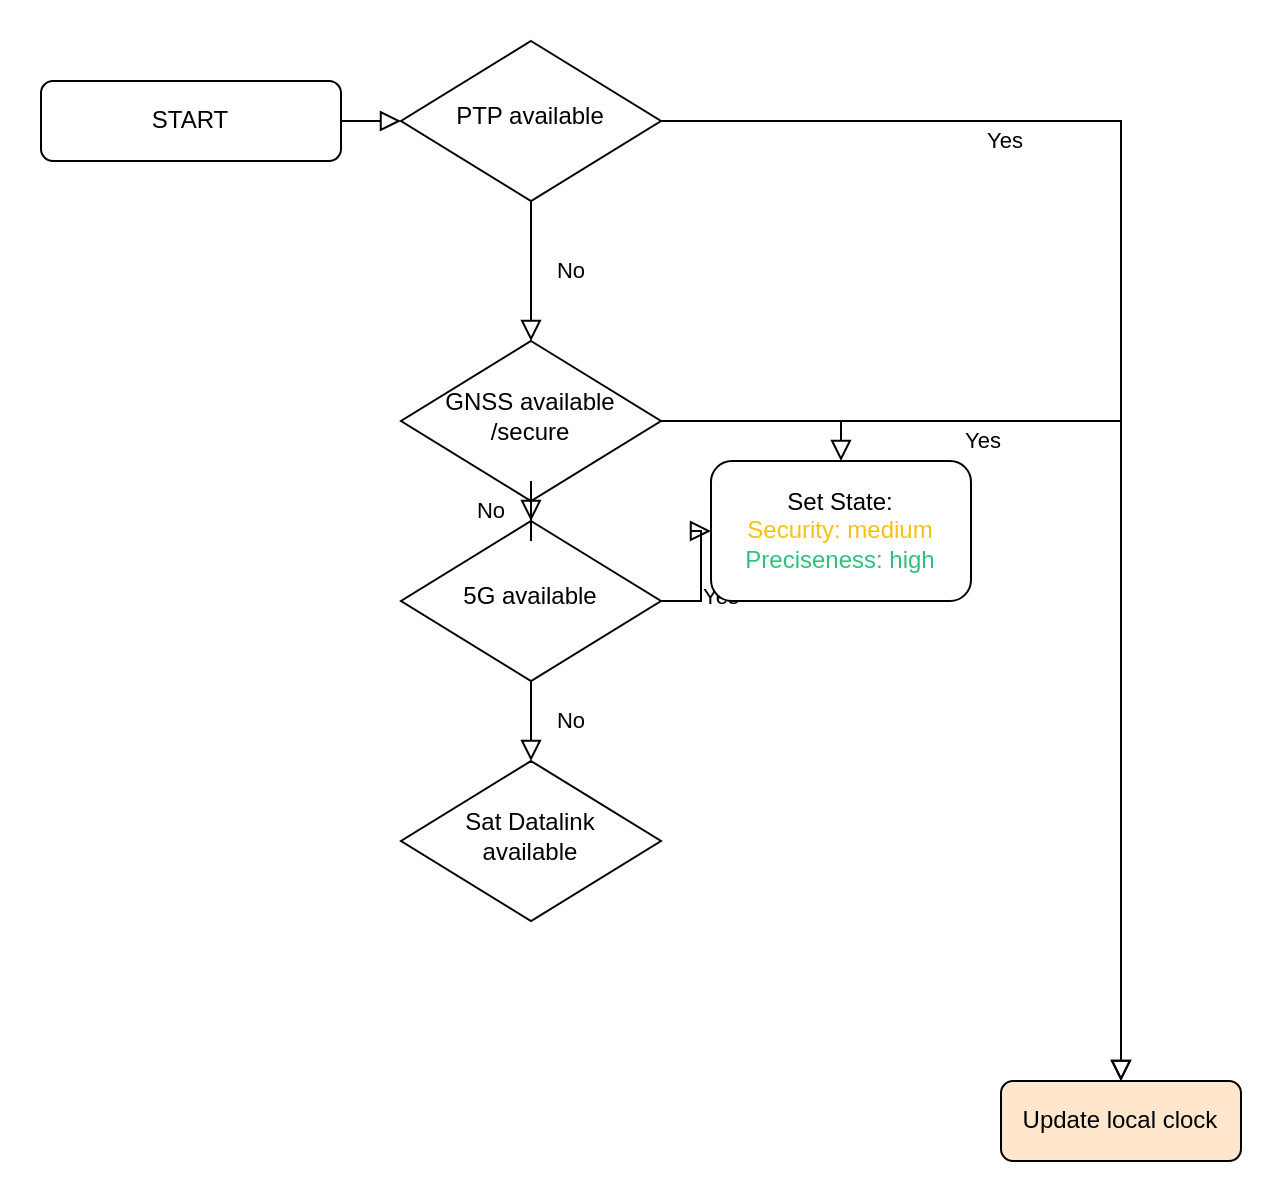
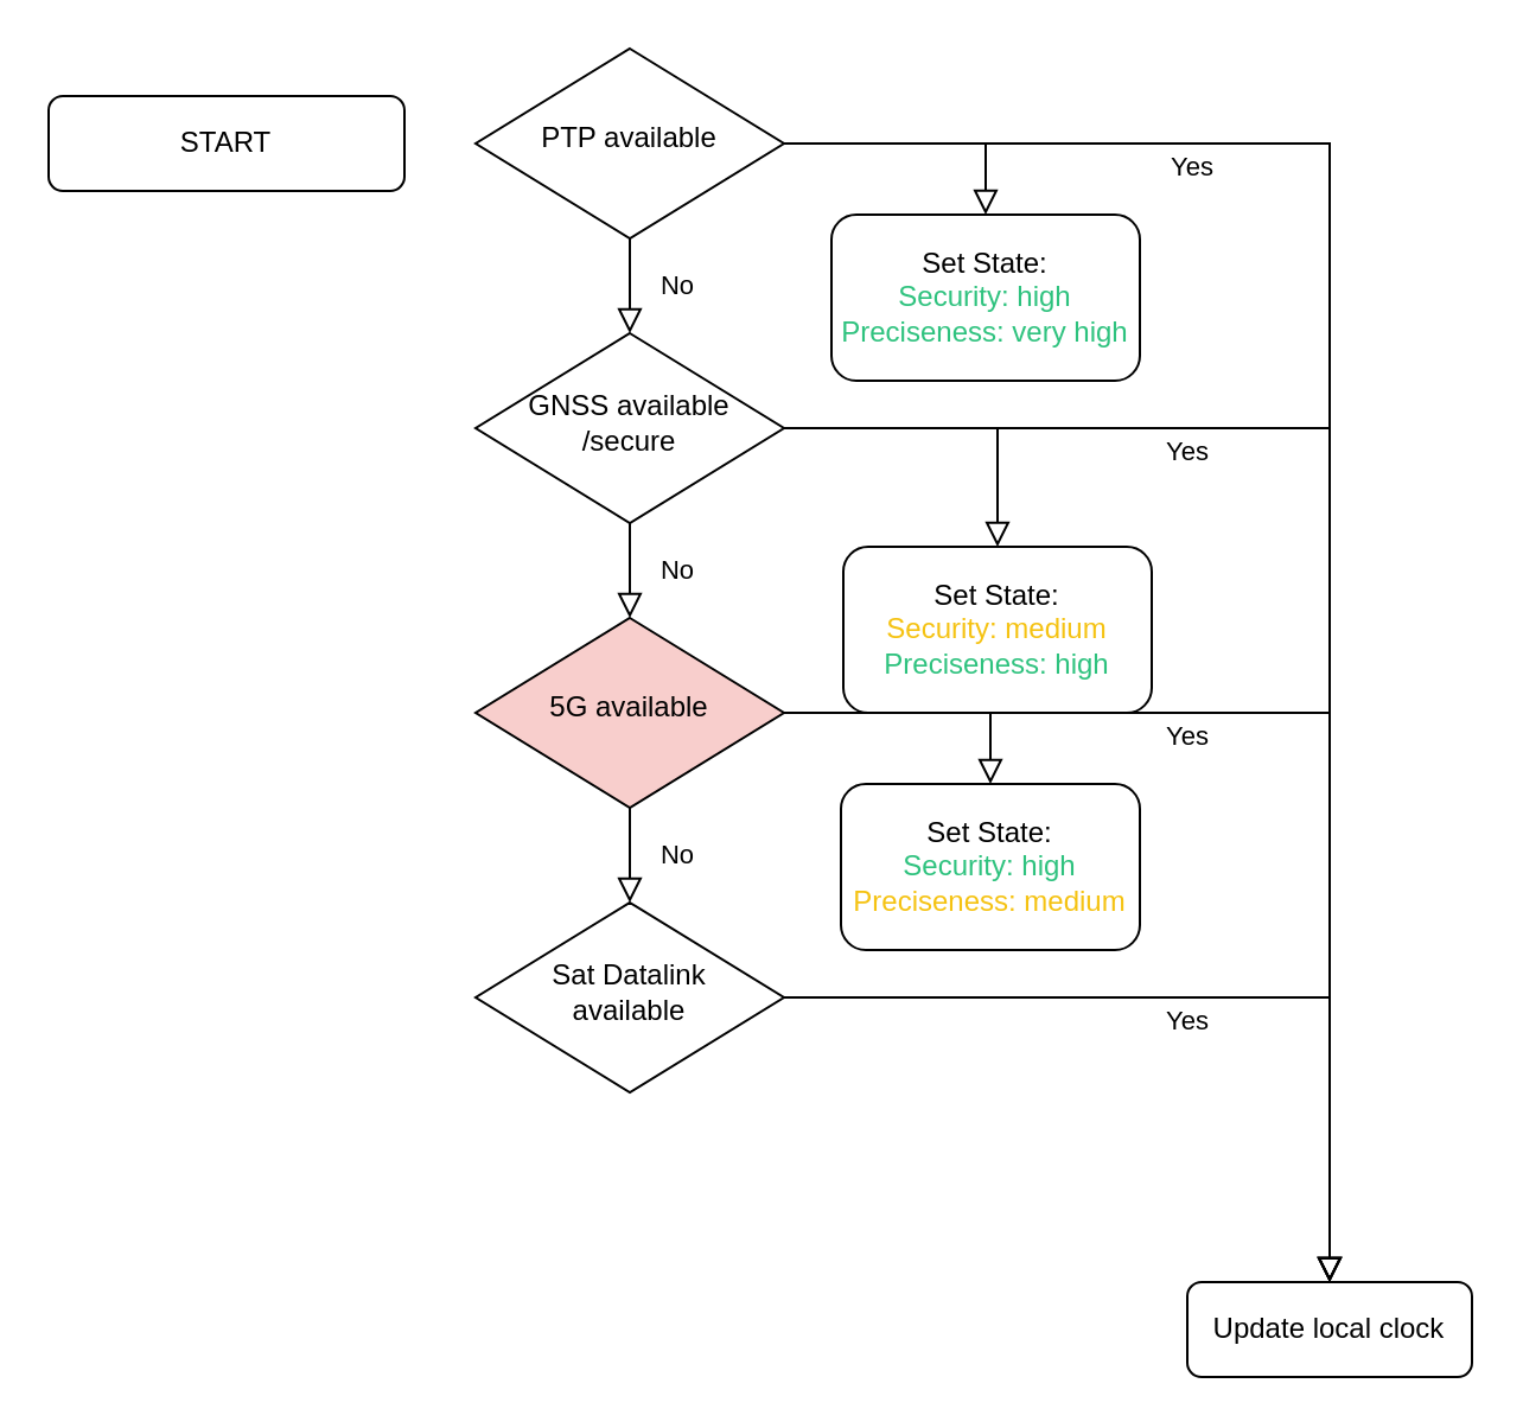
  <mxCell id="0" />
  <mxCell id="1" parent="0" />
- <mxCell id="2" value="" style="rounded=0;html=1;jettySize=auto;orthogonalLoop=1;fontSize=11;endArrow=block;endFill=0;endSize=8;strokeWidth=1;shadow=0;labelBackgroundColor=none;edgeStyle=orthogonalEdgeStyle;" parent="1" source="3" target="6" edge="1"><mxGeometry relative="1" as="geometry" /></mxCell>
  <mxCell id="3" value="START" style="rounded=1;whiteSpace=wrap;html=1;fontSize=12;glass=0;strokeWidth=1;shadow=0;" parent="1" vertex="1"><mxGeometry x="20" y="40" width="150" height="40" as="geometry" /></mxCell>
  <mxCell id="4" value="No" style="rounded=0;html=1;jettySize=auto;orthogonalLoop=1;fontSize=11;endArrow=block;endFill=0;endSize=8;strokeWidth=1;shadow=0;labelBackgroundColor=none;edgeStyle=orthogonalEdgeStyle;" parent="1" source="6" target="9" edge="1"><mxGeometry y="20" relative="1" as="geometry"><mxPoint as="offset" /></mxGeometry></mxCell>
  <mxCell id="5" value="Yes" style="edgeStyle=orthogonalEdgeStyle;rounded=0;html=1;jettySize=auto;orthogonalLoop=1;fontSize=11;endArrow=block;endFill=0;endSize=8;strokeWidth=1;shadow=0;labelBackgroundColor=none;" parent="1" source="6" target="7" edge="1"><mxGeometry x="-0.515" y="-10" relative="1" as="geometry"><mxPoint as="offset" /></mxGeometry></mxCell>
  <mxCell id="6" value="PTP available" style="rhombus;whiteSpace=wrap;html=1;shadow=0;fontFamily=Helvetica;fontSize=12;align=center;strokeWidth=1;spacing=6;spacingTop=-4;" parent="1" vertex="1"><mxGeometry x="200" y="20" width="130" height="80" as="geometry" /></mxCell>
- <mxCell id="7" value="Update local clock" style="rounded=1;whiteSpace=wrap;html=1;fontSize=12;glass=0;strokeWidth=1;shadow=0;fillColor=#ffe6cc;" parent="1" vertex="1"><mxGeometry x="500" y="540" width="120" height="40" as="geometry" /></mxCell>
+ <mxCell id="7" value="Update local clock" style="rounded=1;whiteSpace=wrap;html=1;fontSize=12;glass=0;strokeWidth=1;shadow=0;" parent="1" vertex="1"><mxGeometry x="500" y="540" width="120" height="40" as="geometry" /></mxCell>
  <mxCell id="8" value="Yes" style="edgeStyle=orthogonalEdgeStyle;rounded=0;html=1;jettySize=auto;orthogonalLoop=1;fontSize=11;endArrow=block;endFill=0;endSize=8;strokeWidth=1;shadow=0;labelBackgroundColor=none;entryX=0.5;entryY=0;entryDx=0;entryDy=0;" parent="1" source="9" target="7" edge="1"><mxGeometry x="-0.424" y="-10" relative="1" as="geometry"><mxPoint as="offset" /><mxPoint x="370" y="190" as="targetPoint" /></mxGeometry></mxCell>
- <mxCell id="9" value="&lt;div&gt;GNSS available&lt;/div&gt;&lt;div&gt;/secure&lt;/div&gt;" style="rhombus;whiteSpace=wrap;html=1;shadow=0;fontFamily=Helvetica;fontSize=12;align=center;strokeWidth=1;spacing=6;spacingTop=-4;" parent="1" vertex="1"><mxGeometry x="200" y="170" width="130" height="80" as="geometry" /></mxCell>
- <mxCell id="10" value="Yes" style="edgeStyle=orthogonalEdgeStyle;rounded=0;html=1;jettySize=auto;orthogonalLoop=1;fontSize=11;endArrow=block;endFill=0;endSize=8;strokeWidth=1;shadow=0;labelBackgroundColor=none;" edge="1" parent="1" source="11" target="20"><mxGeometry x="-0.277" y="-10" relative="1" as="geometry"><mxPoint as="offset" /><mxPoint x="370" y="330" as="targetPoint" /></mxGeometry></mxCell>
- <mxCell id="11" value="5G available" style="rhombus;whiteSpace=wrap;html=1;shadow=0;fontFamily=Helvetica;fontSize=12;align=center;strokeWidth=1;spacing=6;spacingTop=-4;" vertex="1" parent="1"><mxGeometry x="200" y="260" width="130" height="80" as="geometry" /></mxCell>
+ <mxCell id="9" value="&lt;div&gt;GNSS available&lt;/div&gt;&lt;div&gt;/secure&lt;/div&gt;" style="rhombus;whiteSpace=wrap;html=1;shadow=0;fontFamily=Helvetica;fontSize=12;align=center;strokeWidth=1;spacing=6;spacingTop=-4;" parent="1" vertex="1"><mxGeometry x="200" y="140" width="130" height="80" as="geometry" /></mxCell>
+ <mxCell id="10" value="Yes" style="edgeStyle=orthogonalEdgeStyle;rounded=0;html=1;jettySize=auto;orthogonalLoop=1;fontSize=11;endArrow=block;endFill=0;endSize=8;strokeWidth=1;shadow=0;labelBackgroundColor=none;entryX=0.5;entryY=0;entryDx=0;entryDy=0;" edge="1" parent="1" source="11" target="7"><mxGeometry x="-0.277" y="-10" relative="1" as="geometry"><mxPoint as="offset" /><mxPoint x="370" y="330" as="targetPoint" /></mxGeometry></mxCell>
+ <mxCell id="11" value="5G available" style="rhombus;whiteSpace=wrap;html=1;shadow=0;fontFamily=Helvetica;fontSize=12;align=center;strokeWidth=1;spacing=6;spacingTop=-4;fillColor=#f8cecc;" vertex="1" parent="1"><mxGeometry x="200" y="260" width="130" height="80" as="geometry" /></mxCell>
  <mxCell id="12" value="No" style="rounded=0;html=1;jettySize=auto;orthogonalLoop=1;fontSize=11;endArrow=block;endFill=0;endSize=8;strokeWidth=1;shadow=0;labelBackgroundColor=none;edgeStyle=orthogonalEdgeStyle;exitX=0.5;exitY=1;exitDx=0;exitDy=0;" edge="1" parent="1" source="9" target="11"><mxGeometry y="20" relative="1" as="geometry"><mxPoint as="offset" /><mxPoint x="260" y="110" as="sourcePoint" /><mxPoint x="260" y="160" as="targetPoint" /></mxGeometry></mxCell>
  <mxCell id="13" value="&lt;div&gt;Sat Datalink&lt;/div&gt;&lt;div&gt;available&lt;/div&gt;" style="rhombus;whiteSpace=wrap;html=1;shadow=0;fontFamily=Helvetica;fontSize=12;align=center;strokeWidth=1;spacing=6;spacingTop=-4;" vertex="1" parent="1"><mxGeometry x="200" y="380" width="130" height="80" as="geometry" /></mxCell>
  <mxCell id="14" value="No" style="rounded=0;html=1;jettySize=auto;orthogonalLoop=1;fontSize=11;endArrow=block;endFill=0;endSize=8;strokeWidth=1;shadow=0;labelBackgroundColor=none;edgeStyle=orthogonalEdgeStyle;exitX=0.5;exitY=1;exitDx=0;exitDy=0;entryX=0.5;entryY=0;entryDx=0;entryDy=0;" edge="1" parent="1" source="11" target="13"><mxGeometry y="20" relative="1" as="geometry"><mxPoint as="offset" /><mxPoint x="275" y="230" as="sourcePoint" /><mxPoint x="275" y="270" as="targetPoint" /></mxGeometry></mxCell>
+ <mxCell id="15" value="Yes" style="rounded=0;html=1;jettySize=auto;orthogonalLoop=1;fontSize=11;endArrow=block;endFill=0;endSize=8;strokeWidth=1;shadow=0;labelBackgroundColor=none;edgeStyle=orthogonalEdgeStyle;exitX=1;exitY=0.5;exitDx=0;exitDy=0;entryX=0.5;entryY=0;entryDx=0;entryDy=0;" edge="1" parent="1" source="13" target="7"><mxGeometry x="-0.029" y="-10" relative="1" as="geometry"><mxPoint as="offset" /><mxPoint x="275" y="350" as="sourcePoint" /><mxPoint x="275" y="390" as="targetPoint" /></mxGeometry></mxCell>
+ <mxCell id="16" value="&lt;div&gt;Set State: &lt;span style=&quot;color: light-dark(rgb(46, 194, 126), rgb(237, 237, 237));&quot;&gt;&lt;br&gt;&lt;/span&gt;&lt;/div&gt;&lt;div&gt;&lt;span style=&quot;color: light-dark(rgb(46, 194, 126), rgb(237, 237, 237));&quot;&gt;Security: high&lt;/span&gt;&lt;/div&gt;&lt;div&gt;&lt;span style=&quot;color: light-dark(rgb(46, 194, 126), rgb(237, 237, 237));&quot;&gt;Preciseness: very high&lt;/span&gt;&lt;/div&gt;" style="rounded=1;whiteSpace=wrap;html=1;fontSize=12;glass=0;strokeWidth=1;shadow=0;" vertex="1" parent="1"><mxGeometry x="350" y="90" width="130" height="70" as="geometry" /></mxCell>
+ <mxCell id="17" value="" style="rounded=0;html=1;jettySize=auto;orthogonalLoop=1;fontSize=11;endArrow=block;endFill=0;endSize=8;strokeWidth=1;shadow=0;labelBackgroundColor=none;edgeStyle=orthogonalEdgeStyle;entryX=0.5;entryY=0;entryDx=0;entryDy=0;" edge="1" parent="1" source="6" target="16"><mxGeometry y="20" relative="1" as="geometry"><mxPoint as="offset" /><mxPoint x="390" y="10" as="sourcePoint" /><mxPoint x="610" y="10" as="targetPoint" /></mxGeometry></mxCell>
  <mxCell id="18" value="" style="rounded=0;html=1;jettySize=auto;orthogonalLoop=1;fontSize=11;endArrow=block;endFill=0;endSize=8;strokeWidth=1;shadow=0;labelBackgroundColor=none;edgeStyle=orthogonalEdgeStyle;entryX=0.5;entryY=0;entryDx=0;entryDy=0;" edge="1" parent="1" source="9" target="20"><mxGeometry y="20" relative="1" as="geometry"><mxPoint as="offset" /><mxPoint x="400" y="20" as="sourcePoint" /><mxPoint x="410" y="210" as="targetPoint" /></mxGeometry></mxCell>
+ <mxCell id="19" value="" style="rounded=0;html=1;jettySize=auto;orthogonalLoop=1;fontSize=11;endArrow=block;endFill=0;endSize=8;strokeWidth=1;shadow=0;labelBackgroundColor=none;edgeStyle=orthogonalEdgeStyle;exitX=1;exitY=0.5;exitDx=0;exitDy=0;entryX=0.5;entryY=0;entryDx=0;entryDy=0;" edge="1" parent="1" source="11" target="21"><mxGeometry y="20" relative="1" as="geometry"><mxPoint as="offset" /><mxPoint x="410" y="30" as="sourcePoint" /><mxPoint x="410" y="330" as="targetPoint" /></mxGeometry></mxCell>
  <mxCell id="20" value="&lt;div&gt;Set State: &lt;span style=&quot;color: light-dark(rgb(46, 194, 126), rgb(237, 237, 237));&quot;&gt;&lt;br&gt;&lt;/span&gt;&lt;/div&gt;&lt;div&gt;&lt;span style=&quot;color: light-dark(rgb(245, 194, 17), rgb(237, 237, 237));&quot;&gt;Security: medium&lt;/span&gt;&lt;/div&gt;&lt;div&gt;&lt;span style=&quot;color: light-dark(rgb(46, 194, 126), rgb(237, 237, 237));&quot;&gt;Preciseness: high&lt;/span&gt;&lt;/div&gt;" style="rounded=1;whiteSpace=wrap;html=1;fontSize=12;glass=0;strokeWidth=1;shadow=0;" vertex="1" parent="1"><mxGeometry x="355" y="230" width="130" height="70" as="geometry" /></mxCell>
+ <mxCell id="21" value="&lt;div&gt;Set State: &lt;span style=&quot;color: light-dark(rgb(46, 194, 126), rgb(237, 237, 237));&quot;&gt;&lt;br&gt;&lt;/span&gt;&lt;/div&gt;&lt;div&gt;&lt;span style=&quot;color: light-dark(rgb(46, 194, 126), rgb(237, 237, 237));&quot;&gt;Security: high&lt;/span&gt;&lt;/div&gt;&lt;div&gt;&lt;span style=&quot;color: light-dark(rgb(245, 194, 17), rgb(237, 237, 237));&quot;&gt;Preciseness: medium&lt;/span&gt;&lt;/div&gt;" style="rounded=1;whiteSpace=wrap;html=1;fontSize=12;glass=0;strokeWidth=1;shadow=0;" vertex="1" parent="1"><mxGeometry x="354" y="330" width="126" height="70" as="geometry" /></mxCell>
